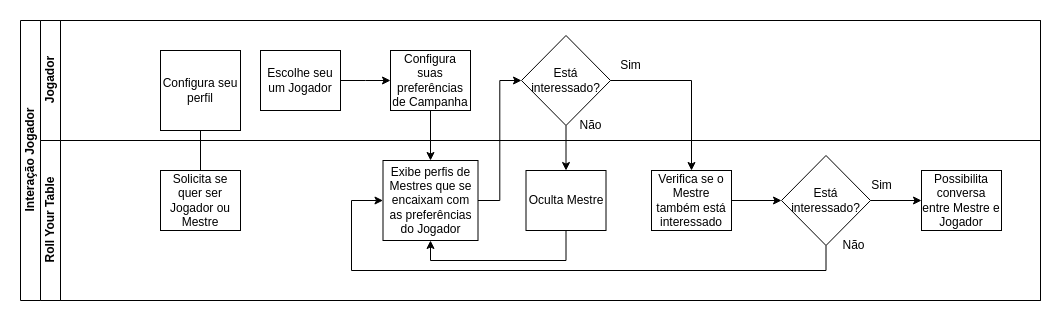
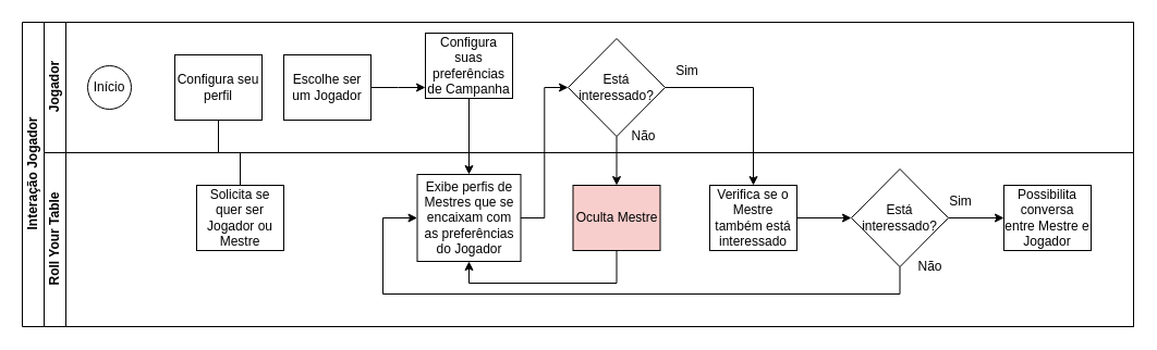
  <mxCell id="0" />
  <mxCell id="1" parent="0" />
  <mxCell id="2" value="Interação Jogador" style="swimlane;html=1;childLayout=stackLayout;resizeParent=1;resizeParentMax=0;horizontal=0;startSize=20;horizontalStack=0;" parent="1" vertex="1"><mxGeometry x="20" y="20" width="1020" height="280" as="geometry" /></mxCell>
  <mxCell id="3" value="Jogador" style="swimlane;html=1;startSize=20;horizontal=0;" parent="2" vertex="1"><mxGeometry x="20" width="1000" height="120" as="geometry" /></mxCell>
- <mxCell id="5" value="Configura seu perfil" style="rounded=0;whiteSpace=wrap;html=1;fontFamily=Helvetica;fontSize=12;fontColor=#000000;align=center;" parent="3" vertex="1"><mxGeometry x="120" y="30" width="80" height="80" as="geometry" /></mxCell>
+ <mxCell id="4" value="Início" style="ellipse;whiteSpace=wrap;html=1;" parent="3" vertex="1"><mxGeometry x="40" y="40" width="40" height="40" as="geometry" /></mxCell>
+ <mxCell id="5" value="Configura seu perfil" style="rounded=0;whiteSpace=wrap;html=1;fontFamily=Helvetica;fontSize=12;fontColor=#000000;align=center;" parent="3" vertex="1"><mxGeometry x="120" y="30" width="80" height="60" as="geometry" /></mxCell>
  <mxCell id="6" value="" style="edgeStyle=orthogonalEdgeStyle;rounded=0;orthogonalLoop=1;jettySize=auto;html=1;endArrow=classic;endFill=1;" parent="3" source="7" edge="1"><mxGeometry relative="1" as="geometry"><mxPoint x="350" y="60" as="targetPoint" /></mxGeometry></mxCell>
- <mxCell id="7" value="Escolhe seu um Jogador" style="rounded=0;whiteSpace=wrap;html=1;fontFamily=Helvetica;fontSize=12;fontColor=#000000;align=center;" parent="3" vertex="1"><mxGeometry x="220" y="30" width="80" height="60" as="geometry" /></mxCell>
- <mxCell id="8" value="Configura suas preferências de Campanha" style="rounded=0;whiteSpace=wrap;html=1;fontFamily=Helvetica;fontSize=12;fontColor=#000000;align=center;" parent="3" vertex="1"><mxGeometry x="350" y="30" width="80" height="60" as="geometry" /></mxCell>
+ <mxCell id="7" value="Escolhe ser um Jogador" style="rounded=0;whiteSpace=wrap;html=1;fontFamily=Helvetica;fontSize=12;fontColor=#000000;align=center;" parent="3" vertex="1"><mxGeometry x="220" y="30" width="80" height="60" as="geometry" /></mxCell>
+ <mxCell id="8" value="Configura suas preferências de Campanha" style="rounded=0;whiteSpace=wrap;html=1;fontFamily=Helvetica;fontSize=12;fontColor=#000000;align=center;" parent="3" vertex="1"><mxGeometry x="350" y="10" width="80" height="60" as="geometry" /></mxCell>
  <mxCell id="9" value="Está interessado?" style="rhombus;whiteSpace=wrap;html=1;" parent="3" vertex="1"><mxGeometry x="481" y="15" width="89" height="90" as="geometry" /></mxCell>
  <mxCell id="10" value="Sim" style="text;html=1;align=center;verticalAlign=middle;resizable=0;points=[];autosize=1;strokeColor=none;fillColor=none;" parent="3" vertex="1"><mxGeometry x="570" y="30" width="40" height="30" as="geometry" /></mxCell>
  <mxCell id="11" value="Não" style="text;html=1;align=center;verticalAlign=middle;resizable=0;points=[];autosize=1;strokeColor=none;fillColor=none;" parent="3" vertex="1"><mxGeometry x="525" y="90" width="50" height="30" as="geometry" /></mxCell>
  <mxCell id="12" value="Roll Your Table" style="swimlane;html=1;startSize=20;horizontal=0;" parent="2" vertex="1"><mxGeometry x="20" y="120" width="1000" height="160" as="geometry" /></mxCell>
- <mxCell id="13" value="Solicita se quer ser Jogador ou Mestre" style="rounded=0;whiteSpace=wrap;html=1;fontFamily=Helvetica;fontSize=12;fontColor=#000000;align=center;" parent="12" vertex="1"><mxGeometry x="120" y="30" width="80" height="60" as="geometry" /></mxCell>
+ <mxCell id="13" value="Solicita se quer ser Jogador ou Mestre" style="rounded=0;whiteSpace=wrap;html=1;fontFamily=Helvetica;fontSize=12;fontColor=#000000;align=center;" parent="12" vertex="1"><mxGeometry x="140" y="30" width="80" height="60" as="geometry" /></mxCell>
  <mxCell id="14" value="Exibe perfis de Mestres que se encaixam com as preferências do Jogador" style="rounded=0;whiteSpace=wrap;html=1;fontFamily=Helvetica;fontSize=12;fontColor=#000000;align=center;" parent="12" vertex="1"><mxGeometry x="342.5" y="20" width="95" height="80" as="geometry" /></mxCell>
- <mxCell id="15" value="Oculta Mestre" style="rounded=0;whiteSpace=wrap;html=1;fontFamily=Helvetica;fontSize=12;fontColor=#000000;align=center;" parent="12" vertex="1"><mxGeometry x="485.5" y="30" width="80" height="60" as="geometry" /></mxCell>
+ <mxCell id="15" value="Oculta Mestre" style="rounded=0;whiteSpace=wrap;html=1;fontFamily=Helvetica;fontSize=12;fontColor=#000000;align=center;fillColor=#f8cecc;" parent="12" vertex="1"><mxGeometry x="485.5" y="30" width="80" height="60" as="geometry" /></mxCell>
  <mxCell id="16" value="Verifica se o Mestre também está interessado" style="rounded=0;whiteSpace=wrap;html=1;fontFamily=Helvetica;fontSize=12;fontColor=#000000;align=center;" parent="12" vertex="1"><mxGeometry x="611" y="30" width="80" height="60" as="geometry" /></mxCell>
  <mxCell id="17" value="Está interessado?" style="rhombus;whiteSpace=wrap;html=1;" parent="12" vertex="1"><mxGeometry x="741" y="15" width="89" height="90" as="geometry" /></mxCell>
  <mxCell id="18" value="" style="edgeStyle=orthogonalEdgeStyle;rounded=0;orthogonalLoop=1;jettySize=auto;html=1;endArrow=classic;endFill=1;exitX=1;exitY=0.5;exitDx=0;exitDy=0;entryX=0;entryY=0.5;entryDx=0;entryDy=0;" parent="12" source="16" target="17" edge="1"><mxGeometry relative="1" as="geometry"><mxPoint x="536" y="-5" as="sourcePoint" /><mxPoint x="536" y="40" as="targetPoint" /></mxGeometry></mxCell>
  <mxCell id="19" value="Sim" style="text;html=1;align=center;verticalAlign=middle;resizable=0;points=[];autosize=1;strokeColor=none;fillColor=none;" parent="12" vertex="1"><mxGeometry x="821" y="30" width="40" height="30" as="geometry" /></mxCell>
  <mxCell id="20" value="Não" style="text;html=1;align=center;verticalAlign=middle;resizable=0;points=[];autosize=1;strokeColor=none;fillColor=none;" parent="12" vertex="1"><mxGeometry x="788" y="90" width="50" height="30" as="geometry" /></mxCell>
  <mxCell id="21" value="" style="edgeStyle=orthogonalEdgeStyle;rounded=0;orthogonalLoop=1;jettySize=auto;html=1;endArrow=classic;endFill=1;exitX=0.5;exitY=1;exitDx=0;exitDy=0;entryX=0;entryY=0.5;entryDx=0;entryDy=0;" parent="12" source="17" target="14" edge="1"><mxGeometry relative="1" as="geometry"><mxPoint x="701" y="70" as="sourcePoint" /><mxPoint x="311" y="60" as="targetPoint" /><Array as="points"><mxPoint x="786" y="130" /><mxPoint x="311" y="130" /><mxPoint x="311" y="60" /></Array></mxGeometry></mxCell>
  <mxCell id="22" value="Possibilita conversa entre Mestre e Jogador" style="rounded=0;whiteSpace=wrap;html=1;fontFamily=Helvetica;fontSize=12;fontColor=#000000;align=center;" parent="12" vertex="1"><mxGeometry x="881" y="30" width="80" height="60" as="geometry" /></mxCell>
  <mxCell id="23" value="" style="edgeStyle=orthogonalEdgeStyle;rounded=0;orthogonalLoop=1;jettySize=auto;html=1;endArrow=classic;endFill=1;exitX=0.5;exitY=1;exitDx=0;exitDy=0;entryX=0.5;entryY=1;entryDx=0;entryDy=0;" parent="12" source="15" target="14" edge="1"><mxGeometry relative="1" as="geometry"><mxPoint x="536" y="-5" as="sourcePoint" /><mxPoint x="535" y="40" as="targetPoint" /><Array as="points"><mxPoint x="526" y="120" /><mxPoint x="390" y="120" /></Array></mxGeometry></mxCell>
  <mxCell id="24" value="" style="edgeStyle=orthogonalEdgeStyle;rounded=0;orthogonalLoop=1;jettySize=auto;html=1;exitX=0.5;exitY=1;exitDx=0;exitDy=0;entryX=0.5;entryY=0;entryDx=0;entryDy=0;endArrow=none;" parent="2" source="5" target="13" edge="1"><mxGeometry relative="1" as="geometry"><mxPoint x="110" y="70" as="sourcePoint" /><mxPoint x="150" y="70" as="targetPoint" /></mxGeometry></mxCell>
  <mxCell id="25" value="" style="edgeStyle=orthogonalEdgeStyle;rounded=0;orthogonalLoop=1;jettySize=auto;html=1;endArrow=classic;endFill=1;exitX=0.5;exitY=1;exitDx=0;exitDy=0;entryX=0.5;entryY=0;entryDx=0;entryDy=0;" parent="2" source="8" target="14" edge="1"><mxGeometry relative="1" as="geometry"><mxPoint x="330" y="70" as="sourcePoint" /><mxPoint x="380" y="70" as="targetPoint" /></mxGeometry></mxCell>
  <mxCell id="26" value="" style="edgeStyle=orthogonalEdgeStyle;rounded=0;orthogonalLoop=1;jettySize=auto;html=1;endArrow=classic;endFill=1;exitX=1;exitY=0.5;exitDx=0;exitDy=0;entryX=0;entryY=0.5;entryDx=0;entryDy=0;" parent="2" source="14" target="9" edge="1"><mxGeometry relative="1" as="geometry"><mxPoint x="420" y="100" as="sourcePoint" /><mxPoint x="420" y="150" as="targetPoint" /></mxGeometry></mxCell>
  <mxCell id="27" value="" style="edgeStyle=orthogonalEdgeStyle;rounded=0;orthogonalLoop=1;jettySize=auto;html=1;endArrow=classic;endFill=1;exitX=0.5;exitY=1;exitDx=0;exitDy=0;entryX=0.5;entryY=0;entryDx=0;entryDy=0;" parent="2" source="9" target="15" edge="1"><mxGeometry relative="1" as="geometry"><mxPoint x="420" y="100" as="sourcePoint" /><mxPoint x="420" y="150" as="targetPoint" /></mxGeometry></mxCell>
  <mxCell id="28" value="" style="edgeStyle=orthogonalEdgeStyle;rounded=0;orthogonalLoop=1;jettySize=auto;html=1;endArrow=classic;endFill=1;exitX=1;exitY=0.5;exitDx=0;exitDy=0;entryX=0.5;entryY=0;entryDx=0;entryDy=0;" parent="2" source="9" target="16" edge="1"><mxGeometry relative="1" as="geometry"><mxPoint x="556" y="115" as="sourcePoint" /><mxPoint x="556" y="160" as="targetPoint" /></mxGeometry></mxCell>
  <mxCell id="29" value="" style="edgeStyle=orthogonalEdgeStyle;rounded=0;orthogonalLoop=1;jettySize=auto;html=1;endArrow=classic;endFill=1;exitX=1;exitY=0.5;exitDx=0;exitDy=0;" parent="1" source="17" edge="1"><mxGeometry relative="1" as="geometry"><mxPoint x="741" y="210" as="sourcePoint" /><mxPoint x="921" y="200" as="targetPoint" /></mxGeometry></mxCell>
